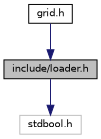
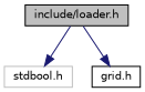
  digraph {
    node [color=black fillcolor=white fontname=Helvetica fontsize=10 shape=record style=filled]
    edge [color=midnightblue fontname=Helvetica fontsize=10 labelfontname=Helvetica labelfontsize=10 style=solid]
    n1 [fillcolor=grey75 fontcolor=black height=0.2 label="include/loader.h" width=0.4]
    n2 [color=grey75 height=0.2 label="stdbool.h" width=0.4]
    n3 [height=0.2 label="grid.h" width=0.4]
    n1 -> n2
-   n3 -> n1
+   n1 -> n3
  }
